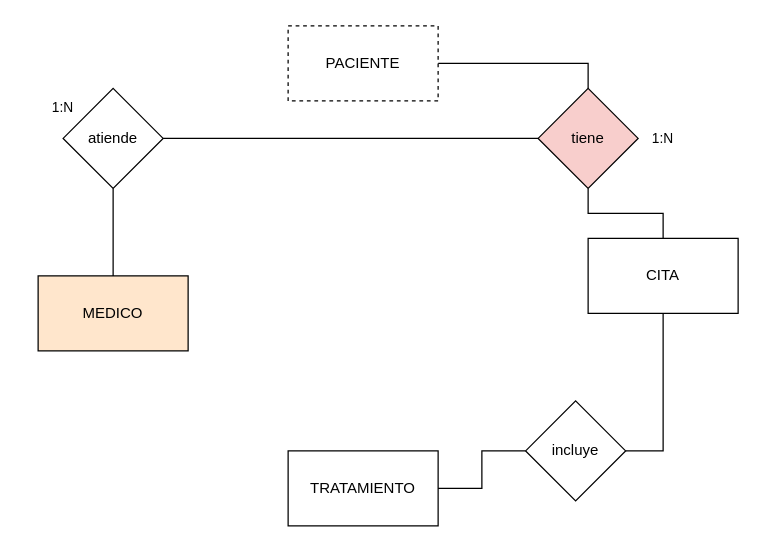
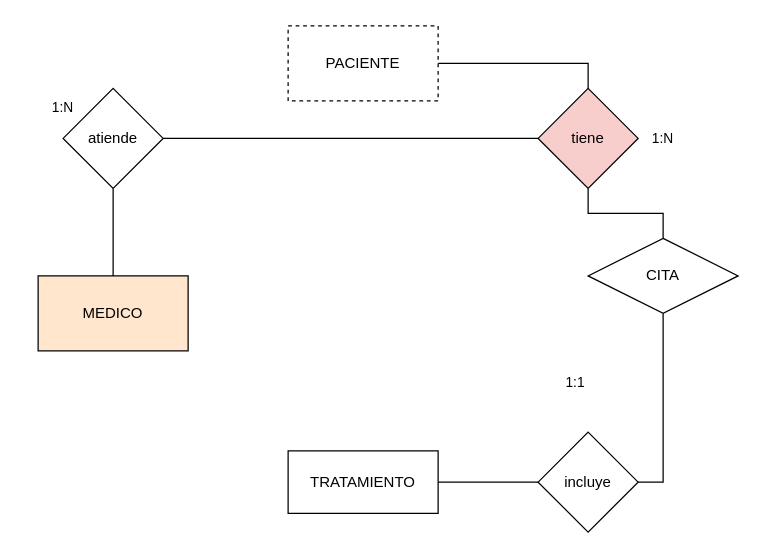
  <mxCell id="0" />
  <mxCell id="1" parent="0" />
  <mxCell id="2" style="edgeStyle=orthogonalEdgeStyle;shape=connector;rounded=0;orthogonalLoop=1;jettySize=auto;html=1;entryX=0.5;entryY=0;entryDx=0;entryDy=0;strokeColor=default;align=center;verticalAlign=middle;fontFamily=Helvetica;fontSize=11;fontColor=default;labelBackgroundColor=default;endArrow=none;endFill=0;" edge="1" parent="1" source="3" target="11"><mxGeometry relative="1" as="geometry" /></mxCell>
  <mxCell id="3" value="PACIENTE" style="whiteSpace=wrap;html=1;dashed=1;" vertex="1" parent="1"><mxGeometry x="230" y="20" width="120" height="60" as="geometry" /></mxCell>
  <mxCell id="4" value="MEDICO" style="whiteSpace=wrap;html=1;fillColor=#ffe6cc;" vertex="1" parent="1"><mxGeometry x="30" y="220" width="120" height="60" as="geometry" /></mxCell>
  <mxCell id="5" style="edgeStyle=orthogonalEdgeStyle;shape=connector;rounded=0;orthogonalLoop=1;jettySize=auto;html=1;entryX=1;entryY=0.5;entryDx=0;entryDy=0;strokeColor=default;align=center;verticalAlign=middle;fontFamily=Helvetica;fontSize=11;fontColor=default;labelBackgroundColor=default;endArrow=none;endFill=0;" edge="1" parent="1" source="6" target="13"><mxGeometry relative="1" as="geometry" /></mxCell>
- <mxCell id="6" value="CITA" style="whiteSpace=wrap;html=1;" vertex="1" parent="1"><mxGeometry x="470" y="190" width="120" height="60" as="geometry" /></mxCell>
- <mxCell id="7" value="TRATAMIENTO" style="whiteSpace=wrap;html=1;" vertex="1" parent="1"><mxGeometry x="230" y="360" width="120" height="60" as="geometry" /></mxCell>
+ <mxCell id="6" value="CITA" style="rhombus;whiteSpace=wrap;html=1;" vertex="1" parent="1"><mxGeometry x="470" y="190" width="120" height="60" as="geometry" /></mxCell>
+ <mxCell id="7" value="TRATAMIENTO" style="whiteSpace=wrap;html=1;" vertex="1" parent="1"><mxGeometry x="230" y="360" width="120" height="50" as="geometry" /></mxCell>
  <mxCell id="8" style="edgeStyle=orthogonalEdgeStyle;rounded=0;orthogonalLoop=1;jettySize=auto;html=1;endArrow=none;endFill=0;" edge="1" parent="1" source="9" target="11"><mxGeometry relative="1" as="geometry" /></mxCell>
  <mxCell id="9" value="atiende" style="rhombus;whiteSpace=wrap;html=1;" vertex="1" parent="1"><mxGeometry x="50" y="70" width="80" height="80" as="geometry" /></mxCell>
  <mxCell id="10" style="edgeStyle=orthogonalEdgeStyle;shape=connector;rounded=0;orthogonalLoop=1;jettySize=auto;html=1;entryX=0.5;entryY=0;entryDx=0;entryDy=0;strokeColor=default;align=center;verticalAlign=middle;fontFamily=Helvetica;fontSize=11;fontColor=default;labelBackgroundColor=default;endArrow=none;endFill=0;" edge="1" parent="1" source="11" target="6"><mxGeometry relative="1" as="geometry" /></mxCell>
  <mxCell id="11" value="tiene" style="rhombus;whiteSpace=wrap;html=1;fillColor=#f8cecc;" vertex="1" parent="1"><mxGeometry x="430" y="70" width="80" height="80" as="geometry" /></mxCell>
  <mxCell id="12" style="edgeStyle=orthogonalEdgeStyle;shape=connector;rounded=0;orthogonalLoop=1;jettySize=auto;html=1;entryX=1;entryY=0.5;entryDx=0;entryDy=0;strokeColor=default;align=center;verticalAlign=middle;fontFamily=Helvetica;fontSize=11;fontColor=default;labelBackgroundColor=default;endArrow=none;endFill=0;" edge="1" parent="1" source="13" target="7"><mxGeometry relative="1" as="geometry" /></mxCell>
- <mxCell id="13" value="incluye" style="rhombus;whiteSpace=wrap;html=1;" vertex="1" parent="1"><mxGeometry x="420" y="320" width="80" height="80" as="geometry" /></mxCell>
+ <mxCell id="13" value="incluye" style="rhombus;whiteSpace=wrap;html=1;" vertex="1" parent="1"><mxGeometry x="430" y="345" width="80" height="80" as="geometry" /></mxCell>
  <mxCell id="14" value="" style="endArrow=none;html=1;rounded=0;exitX=0.5;exitY=0;exitDx=0;exitDy=0;" edge="1" parent="1" source="4"><mxGeometry width="50" height="50" relative="1" as="geometry"><mxPoint x="40" y="200" as="sourcePoint" /><mxPoint x="90" y="150" as="targetPoint" /></mxGeometry></mxCell>
  <mxCell id="15" value="1:N" style="text;html=1;whiteSpace=wrap;strokeColor=none;fillColor=none;align=center;verticalAlign=middle;rounded=0;fontFamily=Helvetica;fontSize=11;fontColor=default;labelBackgroundColor=default;" vertex="1" parent="1"><mxGeometry x="20" y="70" width="60" height="30" as="geometry" /></mxCell>
  <mxCell id="16" value="1:N" style="text;html=1;whiteSpace=wrap;strokeColor=none;fillColor=none;align=center;verticalAlign=middle;rounded=0;fontFamily=Helvetica;fontSize=11;fontColor=default;labelBackgroundColor=default;" vertex="1" parent="1"><mxGeometry x="500" y="95" width="60" height="30" as="geometry" /></mxCell>
+ <mxCell id="17" value="1:1" style="text;html=1;whiteSpace=wrap;strokeColor=none;fillColor=none;align=center;verticalAlign=middle;rounded=0;fontFamily=Helvetica;fontSize=11;fontColor=default;labelBackgroundColor=default;" vertex="1" parent="1"><mxGeometry x="430" y="290" width="60" height="30" as="geometry" /></mxCell>
